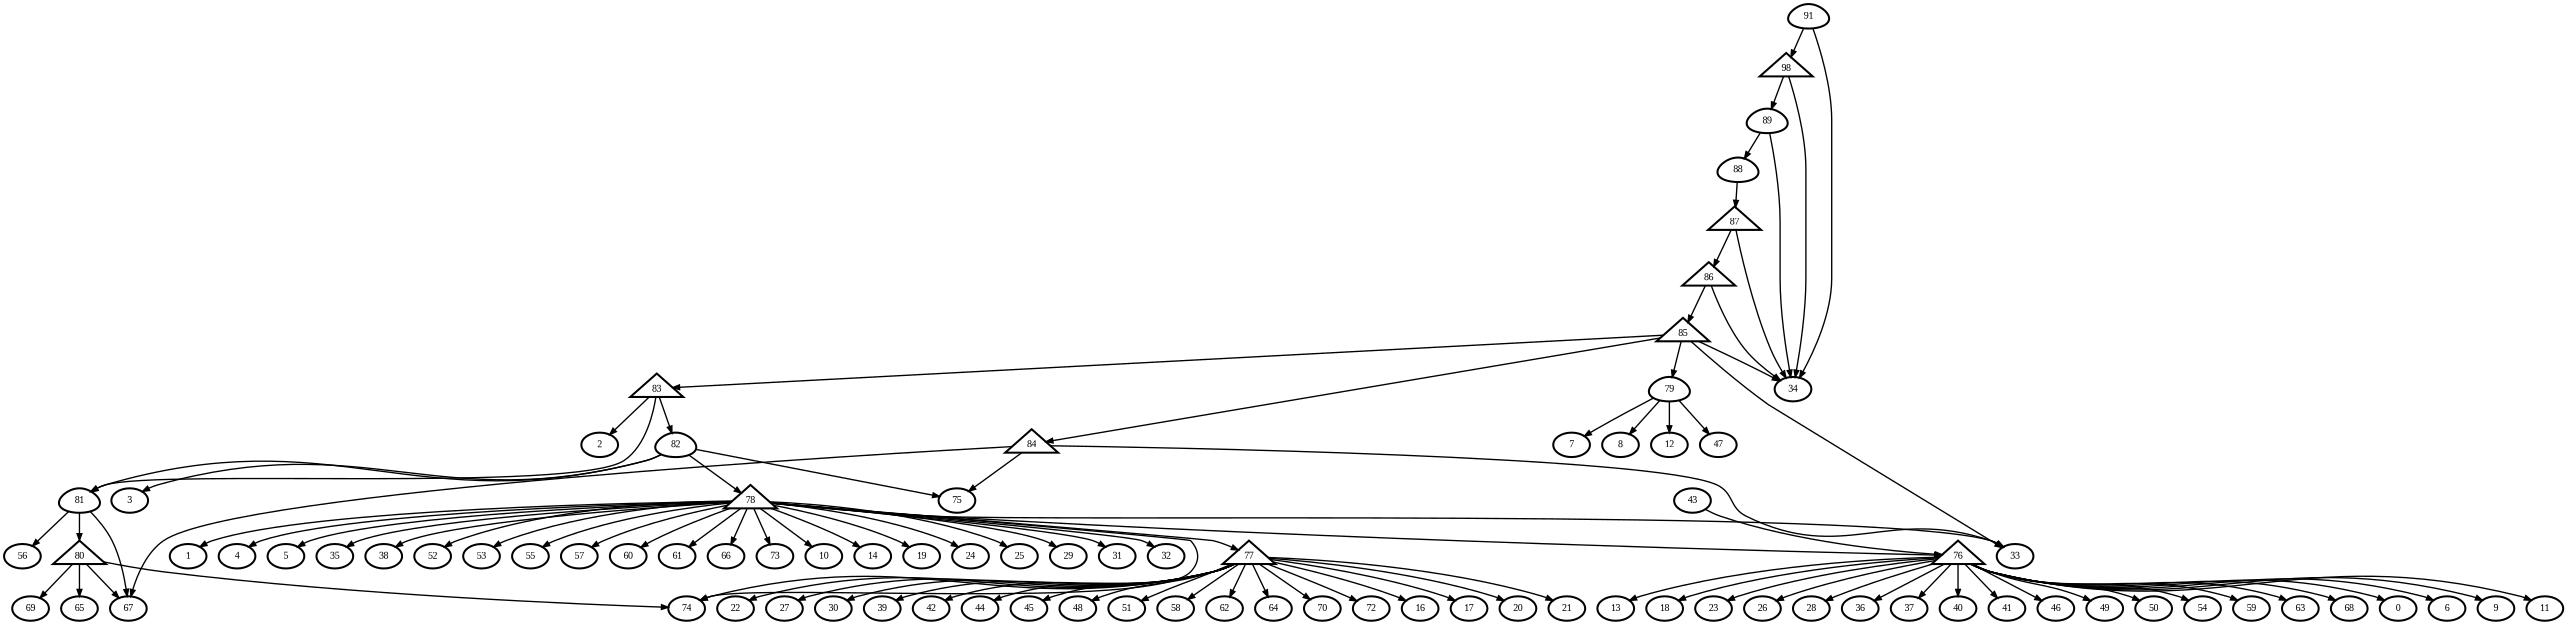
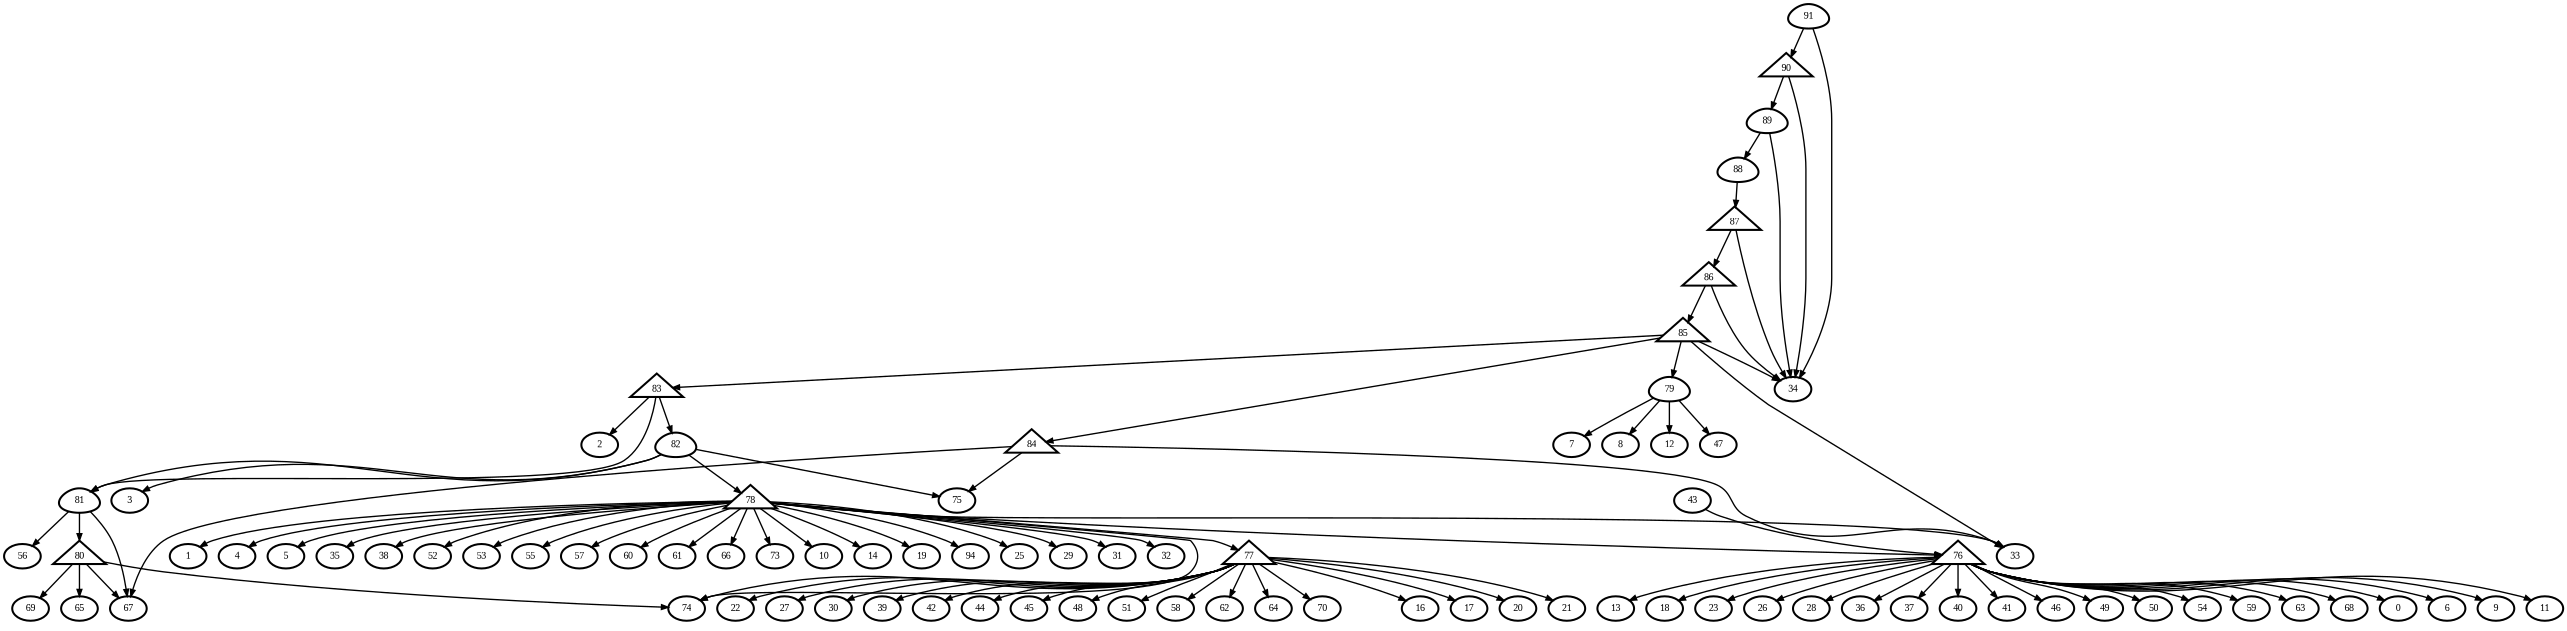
  digraph {
    fontname="Liberation Serif"
    node [fontname="Liberation Serif" penwidth=3]
    edge [fontname="Liberation Serif" penwidth=2]
    n1 [label=0]
    n2 [label=1]
    n3 [label=2]
    n4 [label=3]
    n5 [label=4]
    n6 [label=5]
    n7 [label=6]
    n8 [label=7]
    n9 [label=8]
    n10 [label=9]
    n11 [label=10]
    n12 [label=11]
    n13 [label=12]
    n14 [label=13]
    n15 [label=14]
    n16 [label=16]
    n17 [label=17]
    n18 [label=18]
    n19 [label=19]
    n20 [label=20]
    n21 [label=21]
    n22 [label=22]
    n23 [label=23]
-   n24 [label=24]
+   n24 [label=94]
    n25 [label=25]
    n26 [label=26]
    n27 [label=27]
    n28 [label=28]
    n29 [label=29]
    n30 [label=30]
    n31 [label=31]
    n32 [label=32]
    n33 [label=33]
    n34 [label=34]
    n35 [label=35]
    n36 [label=36]
    n37 [label=37]
    n38 [label=38]
    n39 [label=39]
    n40 [label=40]
    n41 [label=41]
    n42 [label=42]
    n43 [label=43]
    n44 [label=76 shape=triangle]
    n45 [label=44]
    n46 [label=45]
    n47 [label=46]
    n48 [label=47]
    n49 [label=48]
    n50 [label=49]
    n51 [label=50]
    n52 [label=51]
    n53 [label=52]
    n54 [label=53]
    n55 [label=54]
    n56 [label=55]
    n57 [label=56]
    n58 [label=57]
    n59 [label=58]
    n60 [label=59]
    n61 [label=60]
    n62 [label=61]
    n63 [label=62]
    n64 [label=63]
    n65 [label=64]
    n66 [label=65]
    n67 [label=66]
    n68 [label=67]
    n69 [label=68]
    n70 [label=69]
    n71 [label=70]
-   n72 [label=72]
    n73 [label=73]
    n74 [label=74]
    n75 [label=75]
    n76 [label=79 shape=egg]
    n77 [label=81 shape=egg]
    n78 [label=80 shape=triangle]
    n79 [label=82 shape=egg]
    n80 [label=78 shape=triangle]
    n81 [label=77 shape=triangle]
    n82 [label=88 shape=egg]
    n83 [label=87 shape=triangle]
    n84 [label=86 shape=triangle]
    n85 [label=89 shape=egg]
    n86 [label=83 shape=triangle]
    n87 [label=84 shape=triangle]
    n88 [label=85 shape=triangle]
-   n89 [label=98 shape=triangle]
+   n89 [label=90 shape=triangle]
    n90 [label=91 shape=egg]
    n43 -> n44
    n44 -> n1
    n44 -> n7
    n44 -> n10
    n44 -> n12
    n44 -> n14
    n44 -> n18
    n44 -> n23
    n44 -> n26
    n44 -> n28
    n44 -> n36
    n44 -> n37
    n44 -> n40
    n44 -> n41
    n44 -> n47
    n44 -> n50
    n44 -> n51
    n44 -> n55
    n44 -> n60
    n44 -> n64
    n44 -> n69
    n76 -> n8
    n76 -> n9
    n76 -> n13
    n76 -> n48
    n77 -> n57
    n77 -> n68
    n77 -> n78
    n78 -> n66
    n78 -> n68
    n78 -> n70
    n78 -> n74
    n79 -> n4
    n79 -> n75
    n79 -> n77
    n79 -> n80
    n80 -> n2
    n80 -> n5
    n80 -> n6
    n80 -> n11
    n80 -> n15
    n80 -> n19
    n80 -> n24
    n80 -> n25
    n80 -> n29
    n80 -> n31
    n80 -> n32
    n80 -> n33
    n80 -> n35
    n80 -> n38
    n80 -> n44
    n80 -> n53
    n80 -> n54
    n80 -> n56
    n80 -> n58
    n80 -> n61
    n80 -> n62
    n80 -> n67
    n80 -> n73
    n80 -> n74
    n80 -> n81
    n81 -> n16
    n81 -> n17
    n81 -> n20
    n81 -> n21
    n81 -> n22
    n81 -> n27
    n81 -> n30
    n81 -> n39
    n81 -> n42
    n81 -> n45
    n81 -> n46
    n81 -> n49
    n81 -> n52
    n81 -> n59
    n81 -> n63
    n81 -> n65
    n81 -> n71
-   n81 -> n72
    n81 -> n74
    n82 -> n83
    n83 -> n34
    n83 -> n84
    n84 -> n34
    n84 -> n88
    n85 -> n34
    n85 -> n82
    n86 -> n3
    n86 -> n77
    n86 -> n79
    n87 -> n33
    n87 -> n68
    n87 -> n75
    n88 -> n33
    n88 -> n34
    n88 -> n76
    n88 -> n86
    n88 -> n87
    n89 -> n34
    n89 -> n85
    n90 -> n34
    n90 -> n89
  }
